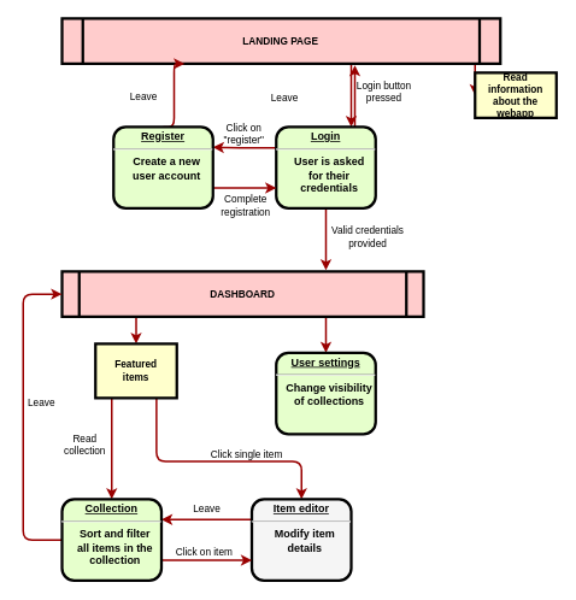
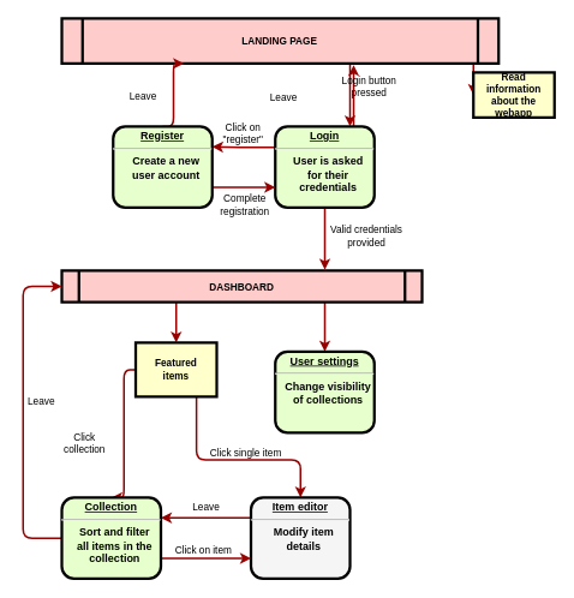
  <mxCell id="0" />
  <mxCell id="1" parent="0" />
  <mxCell id="2" style="edgeStyle=elbowEdgeStyle;shape=connector;rounded=1;orthogonalLoop=1;jettySize=auto;elbow=horizontal;html=1;entryX=0;entryY=0.5;entryDx=0;entryDy=0;labelBackgroundColor=default;strokeColor=#990000;strokeWidth=2;fontFamily=Helvetica;fontSize=11;fontColor=default;endArrow=classic;" parent="1" source="4" target="8" edge="1"><mxGeometry relative="1" as="geometry" /></mxCell>
  <mxCell id="3" style="edgeStyle=elbowEdgeStyle;shape=connector;rounded=1;orthogonalLoop=1;jettySize=auto;elbow=horizontal;html=1;entryX=0.75;entryY=0;entryDx=0;entryDy=0;labelBackgroundColor=default;strokeColor=#990000;strokeWidth=2;fontFamily=Helvetica;fontSize=11;fontColor=default;startArrow=none;startFill=0;endArrow=classic;" parent="1" source="4" target="12" edge="1"><mxGeometry relative="1" as="geometry" /></mxCell>
  <mxCell id="4" value="LANDING PAGE" style="shape=process;whiteSpace=wrap;align=center;verticalAlign=middle;size=0.048;fontStyle=1;strokeWidth=3;fillColor=#FFCCCC;fontFamily=Helvetica;fontSize=11;fontColor=default;" parent="1" vertex="1"><mxGeometry x="68" y="20" width="485" height="50" as="geometry" /></mxCell>
  <mxCell id="5" style="edgeStyle=elbowEdgeStyle;shape=connector;rounded=1;orthogonalLoop=1;jettySize=auto;elbow=horizontal;html=1;entryX=0.5;entryY=0;entryDx=0;entryDy=0;labelBackgroundColor=default;strokeColor=#990000;strokeWidth=2;fontFamily=Helvetica;fontSize=11;fontColor=default;startArrow=none;startFill=0;endArrow=classic;" parent="1" source="7" target="24" edge="1"><mxGeometry relative="1" as="geometry" /></mxCell>
  <mxCell id="6" style="edgeStyle=elbowEdgeStyle;shape=connector;rounded=1;orthogonalLoop=1;jettySize=auto;elbow=horizontal;html=1;entryX=0.5;entryY=0;entryDx=0;entryDy=0;labelBackgroundColor=default;strokeColor=#990000;strokeWidth=2;fontFamily=Helvetica;fontSize=11;fontColor=default;startArrow=none;startFill=0;endArrow=classic;" edge="1" parent="1" source="7" target="30"><mxGeometry relative="1" as="geometry" /></mxCell>
- <mxCell id="7" value="DASHBOARD" style="shape=process;whiteSpace=wrap;align=center;verticalAlign=middle;size=0.048;fontStyle=1;strokeWidth=3;fillColor=#FFCCCC;fontFamily=Helvetica;fontSize=11;fontColor=default;" parent="1" vertex="1"><mxGeometry x="68" y="300" width="400" height="50" as="geometry" /></mxCell>
+ <mxCell id="7" value="DASHBOARD" style="shape=process;whiteSpace=wrap;align=center;verticalAlign=middle;size=0.048;fontStyle=1;strokeWidth=3;fillColor=#FFCCCC;fontFamily=Helvetica;fontSize=11;fontColor=default;" parent="1" vertex="1"><mxGeometry x="68" y="300" width="400" height="35" as="geometry" /></mxCell>
  <mxCell id="8" value="Read information about the webapp" style="whiteSpace=wrap;align=center;verticalAlign=middle;fontStyle=1;strokeWidth=3;fillColor=#FFFFCC;fontFamily=Helvetica;fontSize=11;fontColor=default;" parent="1" vertex="1"><mxGeometry x="525" y="80" width="90" height="50" as="geometry" /></mxCell>
  <mxCell id="9" style="edgeStyle=elbowEdgeStyle;shape=connector;rounded=1;orthogonalLoop=1;jettySize=auto;elbow=horizontal;html=1;entryX=0.73;entryY=-0.028;entryDx=0;entryDy=0;entryPerimeter=0;labelBackgroundColor=default;strokeColor=#990000;strokeWidth=2;fontFamily=Helvetica;fontSize=11;fontColor=default;endArrow=classic;" parent="1" source="12" target="7" edge="1"><mxGeometry relative="1" as="geometry" /></mxCell>
  <mxCell id="10" style="edgeStyle=elbowEdgeStyle;shape=connector;rounded=1;orthogonalLoop=1;jettySize=auto;elbow=horizontal;html=1;entryX=0.668;entryY=1.036;entryDx=0;entryDy=0;entryPerimeter=0;labelBackgroundColor=default;strokeColor=#990000;strokeWidth=2;fontFamily=Helvetica;fontSize=11;fontColor=default;startArrow=none;startFill=0;endArrow=classic;" parent="1" source="12" target="4" edge="1"><mxGeometry relative="1" as="geometry" /></mxCell>
  <mxCell id="11" style="edgeStyle=elbowEdgeStyle;shape=connector;rounded=1;orthogonalLoop=1;jettySize=auto;elbow=horizontal;html=1;entryX=1;entryY=0.25;entryDx=0;entryDy=0;labelBackgroundColor=default;strokeColor=#990000;strokeWidth=2;fontFamily=Helvetica;fontSize=11;fontColor=default;startArrow=none;startFill=0;endArrow=classic;" parent="1" target="16" edge="1"><mxGeometry relative="1" as="geometry"><mxPoint x="305" y="163" as="sourcePoint" /><Array as="points"><mxPoint x="255" y="160" /><mxPoint x="285" y="160" /></Array></mxGeometry></mxCell>
  <mxCell id="12" value="&lt;p style=&quot;margin: 0px; margin-top: 4px; text-align: center; text-decoration: underline;&quot;&gt;&lt;strong&gt;Login&lt;br&gt;&lt;/strong&gt;&lt;/p&gt;&lt;hr&gt;&lt;p style=&quot;margin: 0px; margin-left: 8px;&quot;&gt;User is asked&lt;/p&gt;&lt;p style=&quot;margin: 0px; margin-left: 8px;&quot;&gt;for their&lt;/p&gt;&lt;p style=&quot;margin: 0px; margin-left: 8px;&quot;&gt;credentials&lt;/p&gt;" style="verticalAlign=middle;align=center;overflow=fill;fontSize=12;fontFamily=Helvetica;html=1;rounded=1;fontStyle=1;strokeWidth=3;fillColor=#E6FFCC;fontColor=default;" parent="1" vertex="1"><mxGeometry x="305" y="140" width="110" height="90" as="geometry" /></mxCell>
  <mxCell id="13" value="Valid credentials&lt;br&gt;provided" style="text;html=1;align=center;verticalAlign=middle;resizable=0;points=[];autosize=1;strokeColor=none;fillColor=none;fontSize=11;fontFamily=Helvetica;fontColor=default;" parent="1" vertex="1"><mxGeometry x="356" y="242" width="100" height="40" as="geometry" /></mxCell>
  <mxCell id="14" style="edgeStyle=elbowEdgeStyle;shape=connector;rounded=1;orthogonalLoop=1;jettySize=auto;elbow=horizontal;html=1;exitX=1;exitY=0.75;exitDx=0;exitDy=0;entryX=0;entryY=0.75;entryDx=0;entryDy=0;labelBackgroundColor=default;strokeColor=#990000;strokeWidth=2;fontFamily=Helvetica;fontSize=11;fontColor=default;startArrow=none;startFill=0;endArrow=classic;" parent="1" source="16" target="12" edge="1"><mxGeometry relative="1" as="geometry" /></mxCell>
  <mxCell id="15" style="edgeStyle=elbowEdgeStyle;shape=connector;rounded=1;orthogonalLoop=1;jettySize=auto;elbow=horizontal;html=1;exitX=0.5;exitY=0;exitDx=0;exitDy=0;entryX=0.28;entryY=1;entryDx=0;entryDy=0;entryPerimeter=0;labelBackgroundColor=default;strokeColor=#990000;strokeWidth=2;fontFamily=Helvetica;fontSize=11;fontColor=default;startArrow=none;startFill=0;endArrow=classic;" parent="1" source="16" target="4" edge="1"><mxGeometry relative="1" as="geometry" /></mxCell>
  <mxCell id="16" value="&lt;p style=&quot;margin: 0px; margin-top: 4px; text-align: center; text-decoration: underline;&quot;&gt;&lt;strong&gt;Register&lt;br&gt;&lt;/strong&gt;&lt;/p&gt;&lt;hr&gt;&lt;p style=&quot;margin: 0px; margin-left: 8px;&quot;&gt;Create a new&lt;/p&gt;&lt;p style=&quot;margin: 0px; margin-left: 8px;&quot;&gt;user account&lt;/p&gt;" style="verticalAlign=middle;align=center;overflow=fill;fontSize=12;fontFamily=Helvetica;html=1;rounded=1;fontStyle=1;strokeWidth=3;fillColor=#E6FFCC;fontColor=default;" parent="1" vertex="1"><mxGeometry x="125" y="140" width="110" height="90" as="geometry" /></mxCell>
- <mxCell id="17" value="Login button&lt;br&gt;pressed" style="text;html=1;align=center;verticalAlign=middle;resizable=0;points=[];autosize=1;strokeColor=none;fillColor=none;fontSize=11;fontFamily=Helvetica;fontColor=default;" parent="1" vertex="1"><mxGeometry x="384" y="81" width="80" height="40" as="geometry" /></mxCell>
+ <mxCell id="17" value="Login button&lt;br&gt;pressed" style="text;html=1;align=center;verticalAlign=middle;resizable=0;points=[];autosize=1;strokeColor=none;fillColor=none;fontSize=11;fontFamily=Helvetica;fontColor=default;" parent="1" vertex="1"><mxGeometry x="369" y="76" width="80" height="40" as="geometry" /></mxCell>
  <mxCell id="18" value="Leave" style="text;html=1;align=center;verticalAlign=middle;resizable=0;points=[];autosize=1;strokeColor=none;fillColor=none;fontSize=11;fontFamily=Helvetica;fontColor=default;" parent="1" vertex="1"><mxGeometry x="289" y="93" width="50" height="30" as="geometry" /></mxCell>
  <mxCell id="19" value="Click on&lt;br&gt;&quot;register&quot;" style="text;html=1;align=center;verticalAlign=middle;resizable=0;points=[];autosize=1;strokeColor=none;fillColor=none;fontSize=11;fontFamily=Helvetica;fontColor=default;" parent="1" vertex="1"><mxGeometry x="234" y="128" width="70" height="40" as="geometry" /></mxCell>
  <mxCell id="20" value="Complete&lt;br&gt;registration" style="text;html=1;align=center;verticalAlign=middle;resizable=0;points=[];autosize=1;strokeColor=none;fillColor=none;fontSize=11;fontFamily=Helvetica;fontColor=default;" parent="1" vertex="1"><mxGeometry x="231" y="207" width="80" height="40" as="geometry" /></mxCell>
  <mxCell id="21" value="Leave" style="text;html=1;align=center;verticalAlign=middle;resizable=0;points=[];autosize=1;strokeColor=none;fillColor=none;fontSize=11;fontFamily=Helvetica;fontColor=default;" parent="1" vertex="1"><mxGeometry x="133" y="92" width="50" height="30" as="geometry" /></mxCell>
  <mxCell id="22" style="edgeStyle=elbowEdgeStyle;shape=connector;rounded=1;orthogonalLoop=1;jettySize=auto;elbow=horizontal;html=1;entryX=0.5;entryY=0;entryDx=0;entryDy=0;labelBackgroundColor=default;strokeColor=#990000;strokeWidth=2;fontFamily=Helvetica;fontSize=11;fontColor=default;startArrow=none;startFill=0;endArrow=classic;" edge="1" parent="1" source="24" target="29"><mxGeometry relative="1" as="geometry" /></mxCell>
  <mxCell id="23" style="edgeStyle=elbowEdgeStyle;shape=connector;rounded=1;orthogonalLoop=1;jettySize=auto;elbow=vertical;html=1;labelBackgroundColor=default;strokeColor=#990000;strokeWidth=2;fontFamily=Helvetica;fontSize=11;fontColor=default;startArrow=none;startFill=0;endArrow=classic;entryX=0.5;entryY=0;entryDx=0;entryDy=0;exitX=0.75;exitY=1;exitDx=0;exitDy=0;" edge="1" parent="1" source="24" target="26"><mxGeometry relative="1" as="geometry"><mxPoint x="345" y="520" as="targetPoint" /><Array as="points"><mxPoint x="265" y="510" /></Array></mxGeometry></mxCell>
- <mxCell id="24" value="Featured&#10;items" style="whiteSpace=wrap;align=center;verticalAlign=middle;fontStyle=1;strokeWidth=3;fillColor=#FFFFCC;fontFamily=Helvetica;fontSize=11;fontColor=default;" parent="1" vertex="1"><mxGeometry x="105" y="380" width="90" height="60" as="geometry" /></mxCell>
+ <mxCell id="24" value="Featured&#10;items" style="whiteSpace=wrap;align=center;verticalAlign=middle;fontStyle=1;strokeWidth=3;fillColor=#FFFFCC;fontFamily=Helvetica;fontSize=11;fontColor=default;" parent="1" vertex="1"><mxGeometry x="150" y="380" width="90" height="60" as="geometry" /></mxCell>
  <mxCell id="25" style="edgeStyle=orthogonalEdgeStyle;shape=connector;rounded=1;orthogonalLoop=1;jettySize=auto;html=1;exitX=0;exitY=0.25;exitDx=0;exitDy=0;entryX=1;entryY=0.25;entryDx=0;entryDy=0;labelBackgroundColor=default;strokeColor=#990000;strokeWidth=2;fontFamily=Helvetica;fontSize=11;fontColor=default;startArrow=none;startFill=0;endArrow=classic;elbow=horizontal;" parent="1" source="26" target="29" edge="1"><mxGeometry relative="1" as="geometry" /></mxCell>
  <mxCell id="26" value="&lt;p style=&quot;border-color: var(--border-color); text-decoration-line: underline; margin: 4px 0px 0px;&quot;&gt;&lt;strong style=&quot;border-color: var(--border-color);&quot;&gt;Item editor&lt;br style=&quot;border-color: var(--border-color);&quot;&gt;&lt;/strong&gt;&lt;/p&gt;&lt;hr style=&quot;border-color: var(--border-color);&quot;&gt;&lt;p style=&quot;border-color: var(--border-color); margin: 0px 0px 0px 8px;&quot;&gt;Modify item&lt;/p&gt;&lt;p style=&quot;border-color: var(--border-color); margin: 0px 0px 0px 8px;&quot;&gt;details&lt;/p&gt;" style="verticalAlign=middle;align=center;overflow=fill;fontSize=12;fontFamily=Helvetica;html=1;rounded=1;fontStyle=1;strokeWidth=3;fillColor=#f5f5f5;fontColor=default;" parent="1" vertex="1"><mxGeometry x="278" y="552" width="110" height="90" as="geometry" /></mxCell>
  <mxCell id="27" style="edgeStyle=orthogonalEdgeStyle;shape=connector;rounded=1;orthogonalLoop=1;jettySize=auto;html=1;exitX=1;exitY=0.75;exitDx=0;exitDy=0;entryX=0;entryY=0.75;entryDx=0;entryDy=0;labelBackgroundColor=default;strokeColor=#990000;strokeWidth=2;fontFamily=Helvetica;fontSize=11;fontColor=default;startArrow=none;startFill=0;endArrow=classic;elbow=horizontal;" parent="1" source="29" target="26" edge="1"><mxGeometry relative="1" as="geometry" /></mxCell>
  <mxCell id="28" style="edgeStyle=elbowEdgeStyle;shape=connector;rounded=1;orthogonalLoop=1;jettySize=auto;elbow=horizontal;html=1;entryX=0;entryY=0.5;entryDx=0;entryDy=0;labelBackgroundColor=default;strokeColor=#990000;strokeWidth=2;fontFamily=Helvetica;fontSize=11;fontColor=default;startArrow=none;startFill=0;endArrow=classic;" edge="1" parent="1" source="29" target="7"><mxGeometry relative="1" as="geometry"><Array as="points"><mxPoint x="25" y="440" /></Array></mxGeometry></mxCell>
  <mxCell id="29" value="&lt;p style=&quot;margin: 0px; margin-top: 4px; text-align: center; text-decoration: underline;&quot;&gt;&lt;strong&gt;Collection&lt;br&gt;&lt;/strong&gt;&lt;/p&gt;&lt;hr&gt;&lt;p style=&quot;margin: 0px; margin-left: 8px;&quot;&gt;Sort and filter&lt;/p&gt;&lt;p style=&quot;margin: 0px; margin-left: 8px;&quot;&gt;all items in the&lt;/p&gt;&lt;p style=&quot;margin: 0px; margin-left: 8px;&quot;&gt;collection&lt;/p&gt;" style="verticalAlign=middle;align=center;overflow=fill;fontSize=12;fontFamily=Helvetica;html=1;rounded=1;fontStyle=1;strokeWidth=3;fillColor=#E6FFCC;fontColor=default;" parent="1" vertex="1"><mxGeometry x="68" y="552" width="110" height="90" as="geometry" /></mxCell>
  <mxCell id="30" value="&lt;p style=&quot;margin: 0px; margin-top: 4px; text-align: center; text-decoration: underline;&quot;&gt;&lt;strong&gt;User settings&lt;br&gt;&lt;/strong&gt;&lt;/p&gt;&lt;hr&gt;&lt;p style=&quot;margin: 0px; margin-left: 8px;&quot;&gt;Change visibility&lt;/p&gt;&lt;p style=&quot;margin: 0px; margin-left: 8px;&quot;&gt;of collections&lt;/p&gt;" style="verticalAlign=middle;align=center;overflow=fill;fontSize=12;fontFamily=Helvetica;html=1;rounded=1;fontStyle=1;strokeWidth=3;fillColor=#E6FFCC" vertex="1" parent="1"><mxGeometry x="305" y="390" width="110" height="90" as="geometry" /></mxCell>
  <mxCell id="31" value="Click single item" style="text;html=1;align=center;verticalAlign=middle;resizable=0;points=[];autosize=1;strokeColor=none;fillColor=none;fontSize=11;fontFamily=Helvetica;fontColor=default;" vertex="1" parent="1"><mxGeometry x="222" y="487" width="100" height="30" as="geometry" /></mxCell>
- <mxCell id="32" value="Read&lt;br&gt;collection" style="text;html=1;align=center;verticalAlign=middle;resizable=0;points=[];autosize=1;strokeColor=none;fillColor=none;fontSize=11;fontFamily=Helvetica;fontColor=default;" vertex="1" parent="1"><mxGeometry x="58" y="472" width="70" height="40" as="geometry" /></mxCell>
+ <mxCell id="32" value="Click&lt;br&gt;collection" style="text;html=1;align=center;verticalAlign=middle;resizable=0;points=[];autosize=1;strokeColor=none;fillColor=none;fontSize=11;fontFamily=Helvetica;fontColor=default;" vertex="1" parent="1"><mxGeometry x="58" y="472" width="70" height="40" as="geometry" /></mxCell>
  <mxCell id="33" value="Click on item" style="text;html=1;align=center;verticalAlign=middle;resizable=0;points=[];autosize=1;strokeColor=none;fillColor=none;fontSize=11;fontFamily=Helvetica;fontColor=default;" vertex="1" parent="1"><mxGeometry x="180" y="595" width="90" height="30" as="geometry" /></mxCell>
  <mxCell id="34" value="Leave" style="text;html=1;align=center;verticalAlign=middle;resizable=0;points=[];autosize=1;strokeColor=none;fillColor=none;fontSize=11;fontFamily=Helvetica;fontColor=default;" vertex="1" parent="1"><mxGeometry x="203" y="548" width="50" height="30" as="geometry" /></mxCell>
  <mxCell id="35" value="Leave" style="text;html=1;align=center;verticalAlign=middle;resizable=0;points=[];autosize=1;strokeColor=none;fillColor=none;fontSize=11;fontFamily=Helvetica;fontColor=default;" vertex="1" parent="1"><mxGeometry x="20" y="430" width="50" height="30" as="geometry" /></mxCell>
